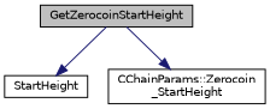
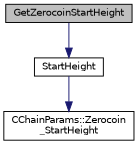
  digraph {
    rankdir=TB
    node [color=black fillcolor=white fontname=Helvetica fontsize=10 shape=record style=filled]
    edge [color=midnightblue fontname=Helvetica fontsize=10 labelfontname=Helvetica labelfontsize=10 style=solid]
    n1 [fillcolor=grey75 fontcolor=black height=0.2 label=GetZerocoinStartHeight width=0.4]
    n2 [height=0.2 label=StartHeight width=0.4]
    n3 [height=0.2 label="CChainParams::Zerocoin\l_StartHeight" width=0.4]
    n1 -> n2
-   n1 -> n3
+   n2 -> n3
  }
